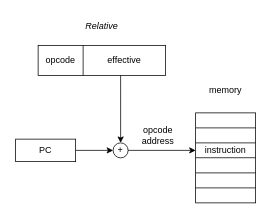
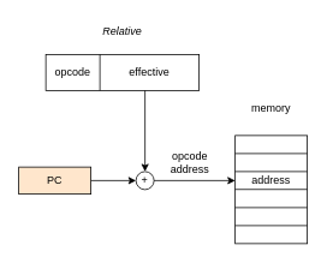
  <mxCell id="0" />
  <mxCell id="1" parent="0" />
  <mxCell id="2" value="" style="rounded=0;whiteSpace=wrap;html=1;" parent="1" vertex="1"><mxGeometry x="50" y="60" width="170" height="40" as="geometry" /></mxCell>
  <mxCell id="3" value="opcode" style="text;html=1;strokeColor=none;fillColor=none;align=center;verticalAlign=middle;whiteSpace=wrap;rounded=0;" parent="1" vertex="1"><mxGeometry x="50" y="65" width="60" height="30" as="geometry" /></mxCell>
  <mxCell id="4" value="" style="endArrow=none;html=1;rounded=0;entryX=0.325;entryY=0.018;entryDx=0;entryDy=0;entryPerimeter=0;" parent="1" edge="1"><mxGeometry width="50" height="50" relative="1" as="geometry"><mxPoint x="110" y="100" as="sourcePoint" /><mxPoint x="110" y="60" as="targetPoint" /></mxGeometry></mxCell>
  <mxCell id="5" value="Relative" style="text;html=1;strokeColor=none;fillColor=none;align=center;verticalAlign=middle;whiteSpace=wrap;rounded=0;fontStyle=2" parent="1" vertex="1"><mxGeometry x="60" y="20" width="150" height="30" as="geometry" /></mxCell>
  <mxCell id="6" value="" style="rounded=0;whiteSpace=wrap;html=1;" parent="1" vertex="1"><mxGeometry x="260" y="150" width="80" height="120" as="geometry" /></mxCell>
  <mxCell id="7" value="" style="endArrow=none;html=1;rounded=0;" parent="1" edge="1"><mxGeometry width="50" height="50" relative="1" as="geometry"><mxPoint x="260" y="170" as="sourcePoint" /><mxPoint x="340" y="170" as="targetPoint" /></mxGeometry></mxCell>
  <mxCell id="8" value="" style="endArrow=none;html=1;rounded=0;" parent="1" edge="1"><mxGeometry width="50" height="50" relative="1" as="geometry"><mxPoint x="260" y="190" as="sourcePoint" /><mxPoint x="340" y="190" as="targetPoint" /></mxGeometry></mxCell>
  <mxCell id="9" value="" style="endArrow=none;html=1;rounded=0;" parent="1" edge="1"><mxGeometry width="50" height="50" relative="1" as="geometry"><mxPoint x="260" y="209.8" as="sourcePoint" /><mxPoint x="340" y="209.8" as="targetPoint" /></mxGeometry></mxCell>
  <mxCell id="10" value="" style="endArrow=none;html=1;rounded=0;" parent="1" edge="1"><mxGeometry width="50" height="50" relative="1" as="geometry"><mxPoint x="260" y="230" as="sourcePoint" /><mxPoint x="340" y="230" as="targetPoint" /></mxGeometry></mxCell>
  <mxCell id="11" value="" style="endArrow=none;html=1;rounded=0;" parent="1" edge="1"><mxGeometry width="50" height="50" relative="1" as="geometry"><mxPoint x="260" y="250" as="sourcePoint" /><mxPoint x="340" y="250" as="targetPoint" /></mxGeometry></mxCell>
  <mxCell id="12" value="memory" style="text;html=1;strokeColor=none;fillColor=none;align=center;verticalAlign=middle;whiteSpace=wrap;rounded=0;" parent="1" vertex="1"><mxGeometry x="260" y="105" width="80" height="30" as="geometry" /></mxCell>
- <mxCell id="13" value="instruction" style="text;html=1;strokeColor=none;fillColor=none;align=center;verticalAlign=middle;whiteSpace=wrap;rounded=0;" parent="1" vertex="1"><mxGeometry x="260" y="190" width="80" height="20" as="geometry" /></mxCell>
+ <mxCell id="13" value="address" style="text;html=1;strokeColor=none;fillColor=none;align=center;verticalAlign=middle;whiteSpace=wrap;rounded=0;" parent="1" vertex="1"><mxGeometry x="260" y="190" width="80" height="20" as="geometry" /></mxCell>
  <mxCell id="14" value="opcode address" style="text;html=1;strokeColor=none;fillColor=none;align=center;verticalAlign=middle;whiteSpace=wrap;rounded=0;" parent="1" vertex="1"><mxGeometry x="170" y="165" width="80" height="30" as="geometry" /></mxCell>
  <mxCell id="15" value="effective" style="text;html=1;strokeColor=none;fillColor=none;align=center;verticalAlign=middle;whiteSpace=wrap;rounded=0;" parent="1" vertex="1"><mxGeometry x="110" y="65" width="110" height="30" as="geometry" /></mxCell>
  <mxCell id="16" value="+" style="ellipse;whiteSpace=wrap;html=1;aspect=fixed;" parent="1" vertex="1"><mxGeometry x="150" y="190" width="20" height="20" as="geometry" /></mxCell>
  <mxCell id="17" value="" style="endArrow=classic;html=1;rounded=0;entryX=0;entryY=0.5;entryDx=0;entryDy=0;exitX=1;exitY=0.5;exitDx=0;exitDy=0;" parent="1" target="16" edge="1"><mxGeometry width="50" height="50" relative="1" as="geometry"><mxPoint x="100" y="200" as="sourcePoint" /><mxPoint x="90" y="95" as="targetPoint" /></mxGeometry></mxCell>
  <mxCell id="18" value="" style="endArrow=classic;html=1;rounded=0;entryX=0;entryY=0.5;entryDx=0;entryDy=0;exitX=1;exitY=0.5;exitDx=0;exitDy=0;" parent="1" source="16" target="13" edge="1"><mxGeometry width="50" height="50" relative="1" as="geometry"><mxPoint x="150" y="195" as="sourcePoint" /><mxPoint x="200" y="145" as="targetPoint" /></mxGeometry></mxCell>
- <mxCell id="19" value="PC" style="rounded=0;whiteSpace=wrap;html=1;" vertex="1" parent="1"><mxGeometry x="20" y="185" width="80" height="30" as="geometry" /></mxCell>
+ <mxCell id="19" value="PC" style="rounded=0;whiteSpace=wrap;html=1;fillColor=#ffe6cc;" vertex="1" parent="1"><mxGeometry x="20" y="185" width="80" height="30" as="geometry" /></mxCell>
  <mxCell id="20" value="" style="endArrow=classic;html=1;rounded=0;exitX=0.647;exitY=1;exitDx=0;exitDy=0;exitPerimeter=0;entryX=0.5;entryY=0;entryDx=0;entryDy=0;" edge="1" parent="1" source="2" target="16"><mxGeometry width="50" height="50" relative="1" as="geometry"><mxPoint x="400" y="330" as="sourcePoint" /><mxPoint x="450" y="280" as="targetPoint" /></mxGeometry></mxCell>
